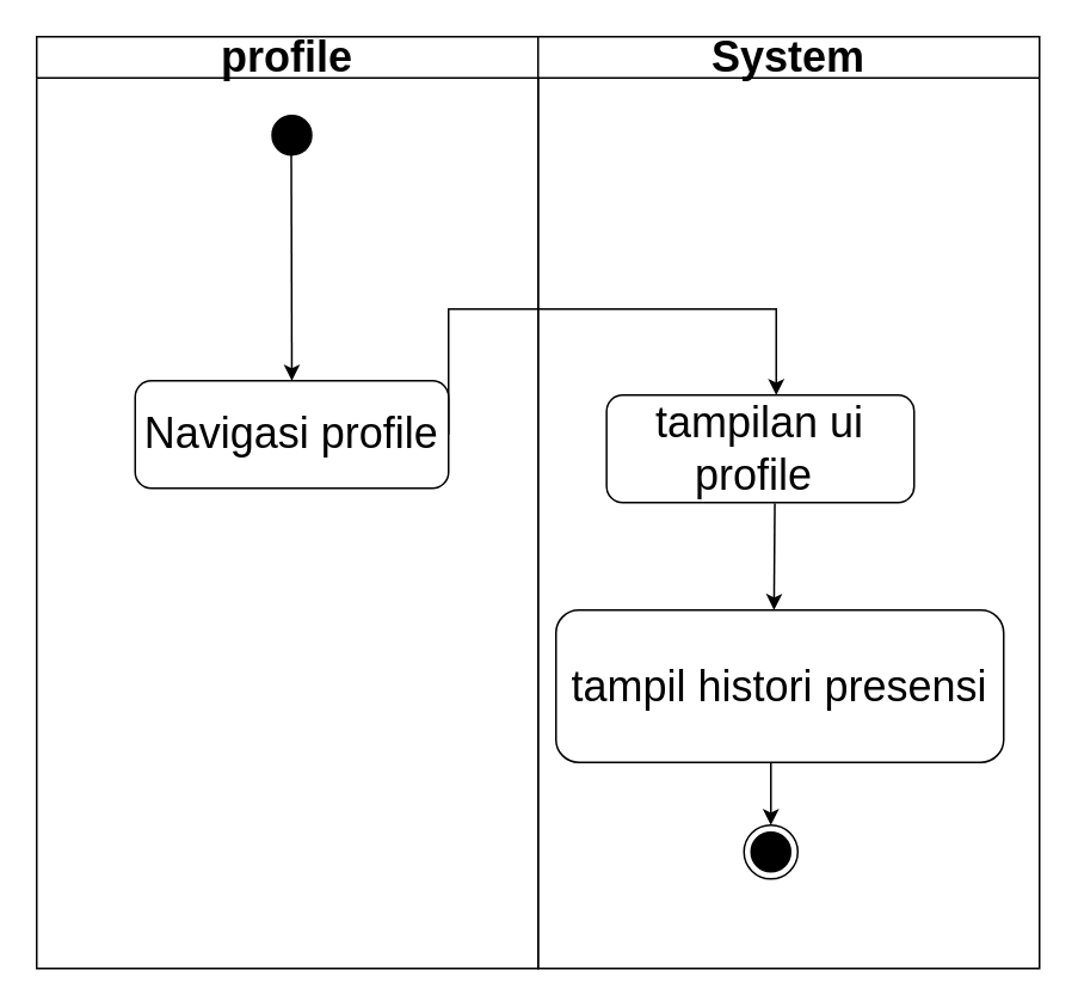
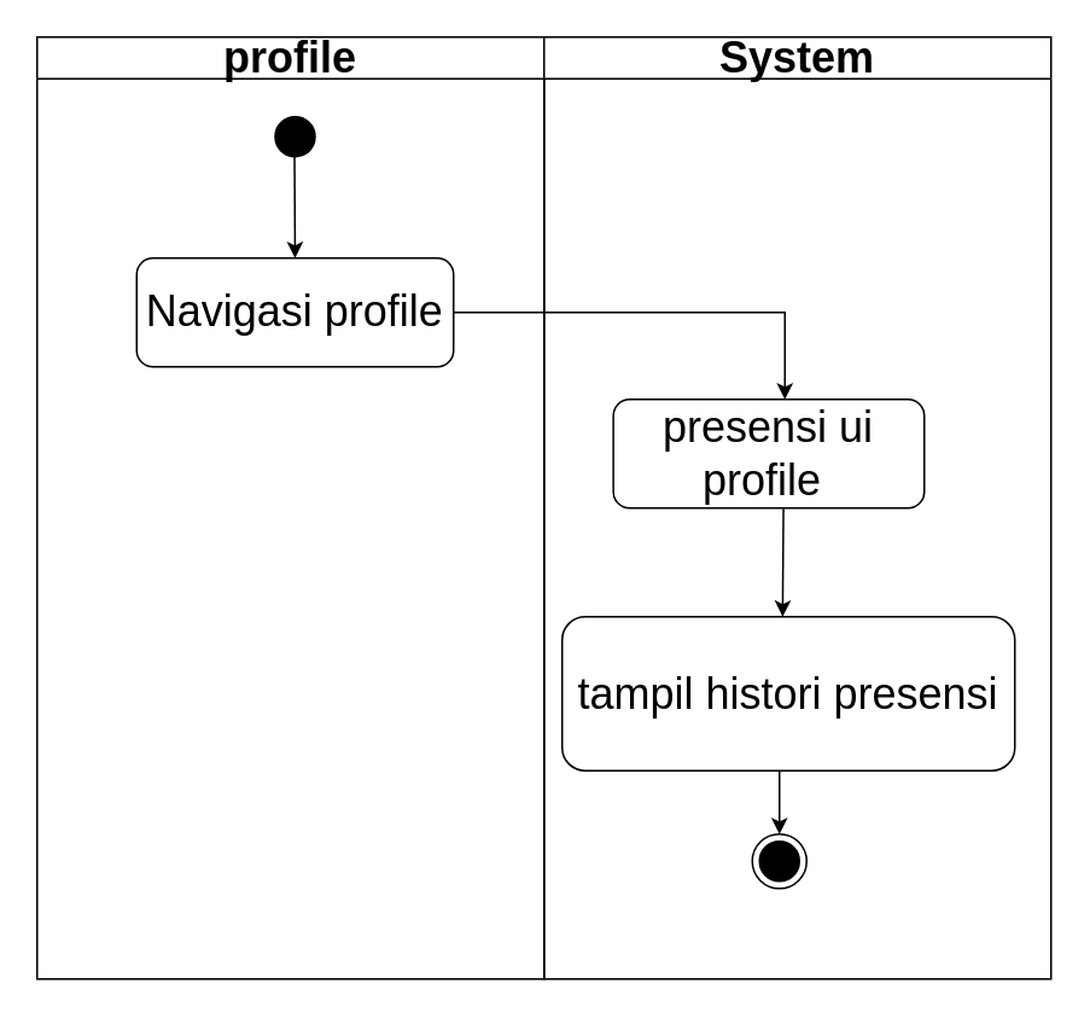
  <mxCell id="0" />
  <mxCell id="1" parent="0" />
  <mxCell id="2" value="profile" style="swimlane;whiteSpace=wrap;fontSize=24;startSize=23;" parent="1" vertex="1"><mxGeometry x="20" y="20" width="280" height="520" as="geometry" /></mxCell>
  <mxCell id="3" value="" style="ellipse;shape=startState;fillColor=#000000;strokeColor=#000000;" parent="2" vertex="1"><mxGeometry x="127.5" y="40" width="30" height="30" as="geometry" /></mxCell>
- <mxCell id="4" value="&lt;font style=&quot;font-size: 24px&quot;&gt;Navigasi profile&lt;/font&gt;" style="rounded=1;whiteSpace=wrap;html=1;" parent="2" vertex="1"><mxGeometry x="55" y="192" width="175" height="60" as="geometry" /></mxCell>
+ <mxCell id="4" value="&lt;font style=&quot;font-size: 24px&quot;&gt;Navigasi profile&lt;/font&gt;" style="rounded=1;whiteSpace=wrap;html=1;" parent="2" vertex="1"><mxGeometry x="55" y="122" width="175" height="60" as="geometry" /></mxCell>
  <mxCell id="5" value="" style="endArrow=classic;html=1;rounded=0;exitX=0.489;exitY=0.845;exitDx=0;exitDy=0;entryX=0.5;entryY=0;entryDx=0;entryDy=0;exitPerimeter=0;" parent="2" source="3" target="4" edge="1"><mxGeometry width="50" height="50" relative="1" as="geometry"><mxPoint x="335.5" y="302" as="sourcePoint" /><mxPoint x="385.5" y="252" as="targetPoint" /></mxGeometry></mxCell>
  <mxCell id="6" value="System" style="swimlane;whiteSpace=wrap;startSize=23;fontSize=24;" parent="1" vertex="1"><mxGeometry x="300" y="20" width="280" height="520" as="geometry" /></mxCell>
  <mxCell id="7" value="&lt;font style=&quot;font-size: 24px&quot;&gt;tampil histori presensi&lt;/font&gt;" style="rounded=1;whiteSpace=wrap;html=1;fontSize=10;" parent="6" vertex="1"><mxGeometry x="10" y="320" width="250" height="85" as="geometry" /></mxCell>
  <mxCell id="8" value="" style="ellipse;html=1;shape=endState;fillColor=#000000;strokeColor=#000000;fontSize=10;" parent="6" vertex="1"><mxGeometry x="115" y="440" width="30" height="30" as="geometry" /></mxCell>
- <mxCell id="9" value="&lt;span style=&quot;font-size: 24px&quot;&gt;tampilan ui profile&amp;nbsp;&lt;/span&gt;" style="rounded=1;whiteSpace=wrap;html=1;" parent="6" vertex="1"><mxGeometry x="38.26" y="200" width="171.74" height="60" as="geometry" /></mxCell>
+ <mxCell id="9" value="&lt;span style=&quot;font-size: 24px&quot;&gt;presensi ui profile&amp;nbsp;&lt;/span&gt;" style="rounded=1;whiteSpace=wrap;html=1;" parent="6" vertex="1"><mxGeometry x="38.26" y="200" width="171.74" height="60" as="geometry" /></mxCell>
  <mxCell id="10" value="" style="endArrow=classic;html=1;rounded=0;exitX=0.547;exitY=1.007;exitDx=0;exitDy=0;exitPerimeter=0;entryX=0.487;entryY=0;entryDx=0;entryDy=0;entryPerimeter=0;" edge="1" parent="6" source="9" target="7"><mxGeometry width="50" height="50" relative="1" as="geometry"><mxPoint x="230" y="340" as="sourcePoint" /><mxPoint x="125.608" y="280" as="targetPoint" /></mxGeometry></mxCell>
  <mxCell id="11" value="" style="endArrow=classic;html=1;rounded=0;exitX=0.48;exitY=1;exitDx=0;exitDy=0;exitPerimeter=0;" edge="1" parent="6" source="7"><mxGeometry width="50" height="50" relative="1" as="geometry"><mxPoint x="130" y="450" as="sourcePoint" /><mxPoint x="130" y="440" as="targetPoint" /></mxGeometry></mxCell>
  <mxCell id="12" value="" style="edgeStyle=segmentEdgeStyle;endArrow=classic;html=1;rounded=0;exitX=1;exitY=0.5;exitDx=0;exitDy=0;" parent="1" target="9" edge="1" source="4"><mxGeometry width="50" height="50" relative="1" as="geometry"><mxPoint x="195.5" y="172" as="sourcePoint" /><mxPoint x="432.517" y="212" as="targetPoint" /><Array as="points"><mxPoint x="433" y="172" /></Array></mxGeometry></mxCell>
